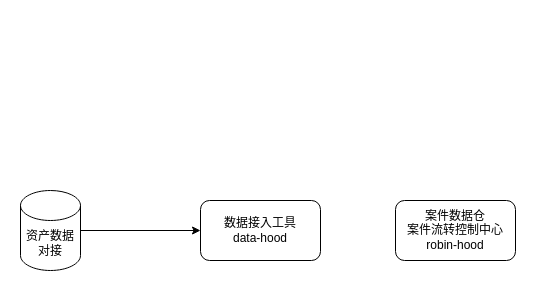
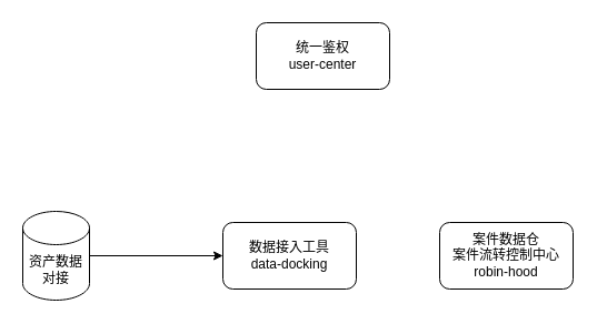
  <mxCell id="0" />
  <mxCell id="1" parent="0" />
- <mxCell id="3" value="数据接入工具&lt;br&gt;data-hood" style="rounded=1;whiteSpace=wrap;html=1;" vertex="1" parent="1"><mxGeometry x="200" y="200" width="120" height="60" as="geometry" /></mxCell>
+ <mxCell id="2" value="统一鉴权&lt;br&gt;user-center" style="rounded=1;whiteSpace=wrap;html=1;" vertex="1" parent="1"><mxGeometry x="230" y="20" width="120" height="60" as="geometry" /></mxCell>
+ <mxCell id="3" value="数据接入工具&lt;br&gt;data-docking" style="rounded=1;whiteSpace=wrap;html=1;" vertex="1" parent="1"><mxGeometry x="200" y="200" width="120" height="60" as="geometry" /></mxCell>
  <mxCell id="4" style="edgeStyle=orthogonalEdgeStyle;rounded=0;orthogonalLoop=1;jettySize=auto;html=1;entryX=0;entryY=0.5;entryDx=0;entryDy=0;" edge="1" parent="1" source="5" target="3"><mxGeometry relative="1" as="geometry" /></mxCell>
  <mxCell id="5" value="资产数据对接" style="shape=cylinder3;whiteSpace=wrap;html=1;boundedLbl=1;backgroundOutline=1;size=15;" vertex="1" parent="1"><mxGeometry x="20" y="190" width="60" height="80" as="geometry" /></mxCell>
  <mxCell id="6" value="案件数据仓&lt;br&gt;案件流转控制中心&lt;br&gt;robin-hood" style="rounded=1;whiteSpace=wrap;html=1;" vertex="1" parent="1"><mxGeometry x="395" y="200" width="120" height="60" as="geometry" /></mxCell>
